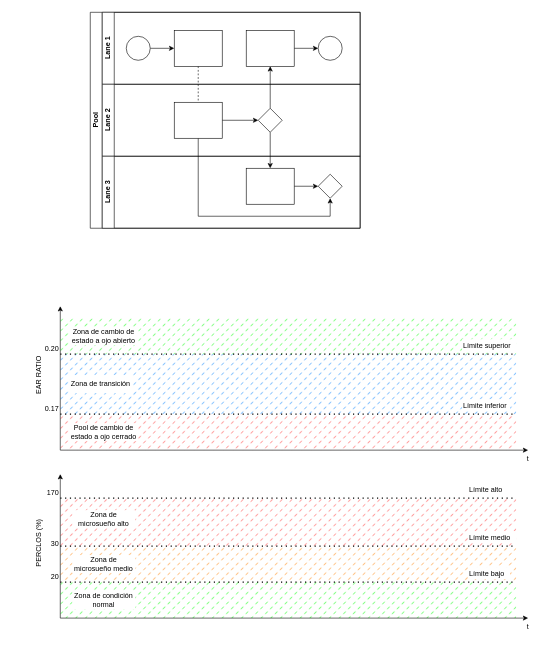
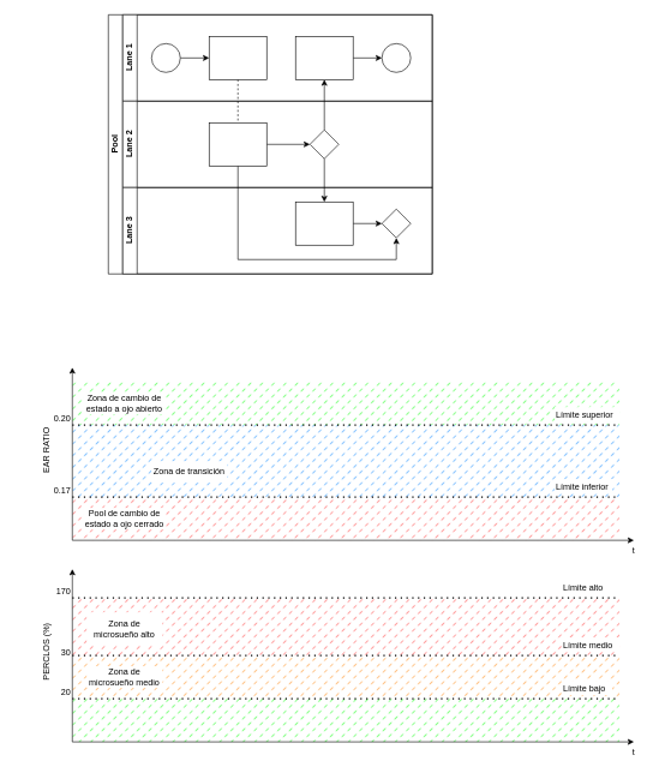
  <mxCell id="0" />
  <mxCell id="1" parent="0" />
  <mxCell id="2" value="" style="rounded=0;whiteSpace=wrap;html=1;strokeColor=none;fillStyle=dashed;fillColor=#FF3333;" vertex="1" parent="1"><mxGeometry x="100" y="830" width="760" height="80" as="geometry" /></mxCell>
  <mxCell id="3" value="" style="rounded=0;whiteSpace=wrap;html=1;strokeColor=none;fillStyle=dashed;fillColor=#FF8000;" vertex="1" parent="1"><mxGeometry x="100" y="910" width="760" height="60" as="geometry" /></mxCell>
  <mxCell id="4" value="" style="rounded=0;whiteSpace=wrap;html=1;strokeColor=none;fillStyle=dashed;fillColor=#00FF00;" vertex="1" parent="1"><mxGeometry x="100" y="970" width="760" height="60" as="geometry" /></mxCell>
  <mxCell id="5" value="" style="rounded=0;whiteSpace=wrap;html=1;strokeColor=none;fillStyle=dashed;fillColor=#FF3333;" vertex="1" parent="1"><mxGeometry x="100" y="690" width="760" height="60" as="geometry" /></mxCell>
  <mxCell id="6" value="" style="rounded=0;whiteSpace=wrap;html=1;strokeColor=none;fillStyle=dashed;fillColor=#00FF00;" vertex="1" parent="1"><mxGeometry x="100" y="530" width="760" height="60" as="geometry" /></mxCell>
  <mxCell id="7" value="" style="rounded=0;whiteSpace=wrap;html=1;strokeColor=none;fillStyle=dashed;fillColor=#007FFF;" vertex="1" parent="1"><mxGeometry x="100" y="590" width="760" height="100" as="geometry" /></mxCell>
  <mxCell id="8" value="Pool" style="swimlane;html=1;childLayout=stackLayout;resizeParent=1;resizeParentMax=0;horizontal=0;startSize=20;horizontalStack=0;" parent="1" vertex="1"><mxGeometry x="150" y="20" width="450" height="360" as="geometry" /></mxCell>
  <mxCell id="9" value="" style="edgeStyle=orthogonalEdgeStyle;rounded=0;orthogonalLoop=1;jettySize=auto;html=1;dashed=1;endArrow=none;endFill=0;" parent="8" source="16" target="22" edge="1"><mxGeometry relative="1" as="geometry" /></mxCell>
  <mxCell id="10" style="edgeStyle=orthogonalEdgeStyle;rounded=0;orthogonalLoop=1;jettySize=auto;html=1;endArrow=classic;endFill=1;" parent="8" source="23" target="18" edge="1"><mxGeometry relative="1" as="geometry" /></mxCell>
  <mxCell id="11" style="edgeStyle=orthogonalEdgeStyle;rounded=0;orthogonalLoop=1;jettySize=auto;html=1;endArrow=classic;endFill=1;" parent="8" source="23" target="26" edge="1"><mxGeometry relative="1" as="geometry" /></mxCell>
  <mxCell id="12" style="edgeStyle=orthogonalEdgeStyle;rounded=0;orthogonalLoop=1;jettySize=auto;html=1;endArrow=classic;endFill=1;" parent="8" source="22" target="27" edge="1"><mxGeometry relative="1" as="geometry"><Array as="points"><mxPoint x="180" y="340" /><mxPoint x="400" y="340" /></Array></mxGeometry></mxCell>
  <mxCell id="13" value="Lane 1" style="swimlane;html=1;startSize=20;horizontal=0;" parent="8" vertex="1"><mxGeometry x="20" width="430" height="120" as="geometry" /></mxCell>
  <mxCell id="14" value="" style="edgeStyle=orthogonalEdgeStyle;rounded=0;orthogonalLoop=1;jettySize=auto;html=1;" parent="13" source="15" target="16" edge="1"><mxGeometry relative="1" as="geometry" /></mxCell>
  <mxCell id="15" value="" style="ellipse;whiteSpace=wrap;html=1;" parent="13" vertex="1"><mxGeometry x="40" y="40" width="40" height="40" as="geometry" /></mxCell>
  <mxCell id="16" value="" style="rounded=0;whiteSpace=wrap;html=1;fontFamily=Helvetica;fontSize=12;fontColor=#000000;align=center;" parent="13" vertex="1"><mxGeometry x="120" y="30" width="80" height="60" as="geometry" /></mxCell>
  <mxCell id="17" value="" style="edgeStyle=orthogonalEdgeStyle;rounded=0;orthogonalLoop=1;jettySize=auto;html=1;endArrow=classic;endFill=1;" parent="13" source="18" target="19" edge="1"><mxGeometry relative="1" as="geometry" /></mxCell>
  <mxCell id="18" value="" style="rounded=0;whiteSpace=wrap;html=1;fontFamily=Helvetica;fontSize=12;fontColor=#000000;align=center;" parent="13" vertex="1"><mxGeometry x="240" y="30" width="80" height="60" as="geometry" /></mxCell>
  <mxCell id="19" value="" style="ellipse;whiteSpace=wrap;html=1;" parent="13" vertex="1"><mxGeometry x="360" y="40" width="40" height="40" as="geometry" /></mxCell>
  <mxCell id="20" value="Lane 2" style="swimlane;html=1;startSize=20;horizontal=0;" parent="8" vertex="1"><mxGeometry x="20" y="120" width="430" height="120" as="geometry" /></mxCell>
  <mxCell id="21" value="" style="edgeStyle=orthogonalEdgeStyle;rounded=0;orthogonalLoop=1;jettySize=auto;html=1;endArrow=classic;endFill=1;" parent="20" source="22" target="23" edge="1"><mxGeometry relative="1" as="geometry" /></mxCell>
  <mxCell id="22" value="" style="rounded=0;whiteSpace=wrap;html=1;fontFamily=Helvetica;fontSize=12;fontColor=#000000;align=center;" parent="20" vertex="1"><mxGeometry x="120" y="30" width="80" height="60" as="geometry" /></mxCell>
  <mxCell id="23" value="" style="rhombus;whiteSpace=wrap;html=1;fontFamily=Helvetica;fontSize=12;fontColor=#000000;align=center;" parent="20" vertex="1"><mxGeometry x="260" y="40" width="40" height="40" as="geometry" /></mxCell>
  <mxCell id="24" value="Lane 3" style="swimlane;html=1;startSize=20;horizontal=0;" parent="8" vertex="1"><mxGeometry x="20" y="240" width="430" height="120" as="geometry" /></mxCell>
  <mxCell id="25" value="" style="edgeStyle=orthogonalEdgeStyle;rounded=0;orthogonalLoop=1;jettySize=auto;html=1;endArrow=classic;endFill=1;" parent="24" source="26" target="27" edge="1"><mxGeometry relative="1" as="geometry" /></mxCell>
  <mxCell id="26" value="" style="rounded=0;whiteSpace=wrap;html=1;fontFamily=Helvetica;fontSize=12;fontColor=#000000;align=center;" parent="24" vertex="1"><mxGeometry x="240" y="20" width="80" height="60" as="geometry" /></mxCell>
  <mxCell id="27" value="" style="rhombus;whiteSpace=wrap;html=1;fontFamily=Helvetica;fontSize=12;fontColor=#000000;align=center;" parent="24" vertex="1"><mxGeometry x="360" y="30" width="40" height="40" as="geometry" /></mxCell>
  <mxCell id="28" value="" style="endArrow=classic;html=1;rounded=0;" edge="1" parent="1"><mxGeometry width="50" height="50" relative="1" as="geometry"><mxPoint x="100" y="750" as="sourcePoint" /><mxPoint x="100" y="510" as="targetPoint" /></mxGeometry></mxCell>
  <mxCell id="29" value="" style="endArrow=classic;html=1;rounded=0;" edge="1" parent="1"><mxGeometry width="50" height="50" relative="1" as="geometry"><mxPoint x="100" y="750" as="sourcePoint" /><mxPoint x="880" y="750" as="targetPoint" /></mxGeometry></mxCell>
  <mxCell id="30" value="" style="endArrow=classic;html=1;rounded=0;" edge="1" parent="1"><mxGeometry width="50" height="50" relative="1" as="geometry"><mxPoint x="100" y="1030" as="sourcePoint" /><mxPoint x="100" y="790" as="targetPoint" /></mxGeometry></mxCell>
  <mxCell id="31" value="" style="endArrow=classic;html=1;rounded=0;" edge="1" parent="1"><mxGeometry width="50" height="50" relative="1" as="geometry"><mxPoint x="100" y="1030" as="sourcePoint" /><mxPoint x="880" y="1030" as="targetPoint" /></mxGeometry></mxCell>
  <mxCell id="32" value="" style="endArrow=none;dashed=1;html=1;dashPattern=1 3;strokeWidth=2;rounded=0;" edge="1" parent="1"><mxGeometry width="50" height="50" relative="1" as="geometry"><mxPoint x="100" y="830" as="sourcePoint" /><mxPoint x="860" y="830" as="targetPoint" /></mxGeometry></mxCell>
  <mxCell id="33" value="" style="endArrow=none;dashed=1;html=1;dashPattern=1 3;strokeWidth=2;rounded=0;" edge="1" parent="1"><mxGeometry width="50" height="50" relative="1" as="geometry"><mxPoint x="100" y="910" as="sourcePoint" /><mxPoint x="860" y="910" as="targetPoint" /></mxGeometry></mxCell>
  <mxCell id="34" value="" style="endArrow=none;dashed=1;html=1;dashPattern=1 3;strokeWidth=2;rounded=0;" edge="1" parent="1"><mxGeometry width="50" height="50" relative="1" as="geometry"><mxPoint x="100" y="970" as="sourcePoint" /><mxPoint x="860" y="970" as="targetPoint" /></mxGeometry></mxCell>
  <mxCell id="35" value="PERCLOS (%)" style="text;html=1;align=center;verticalAlign=middle;whiteSpace=wrap;rounded=0;rotation=-90;" vertex="1" parent="1"><mxGeometry x="20" y="895" width="90" height="20" as="geometry" /></mxCell>
  <mxCell id="36" value="170" style="text;html=1;align=right;verticalAlign=bottom;whiteSpace=wrap;rounded=0;" vertex="1" parent="1"><mxGeometry x="40" y="800" width="60" height="30" as="geometry" /></mxCell>
  <mxCell id="37" value="30" style="text;html=1;align=right;verticalAlign=bottom;whiteSpace=wrap;rounded=0;" vertex="1" parent="1"><mxGeometry x="40" y="885" width="60" height="30" as="geometry" /></mxCell>
  <mxCell id="38" value="20" style="text;html=1;align=right;verticalAlign=bottom;whiteSpace=wrap;rounded=0;" vertex="1" parent="1"><mxGeometry x="40" y="940" width="60" height="30" as="geometry" /></mxCell>
  <mxCell id="39" value="Límite bajo" style="text;html=1;align=left;verticalAlign=bottom;whiteSpace=wrap;rounded=0;fillColor=default;" vertex="1" parent="1"><mxGeometry x="780" y="945" width="70" height="20" as="geometry" /></mxCell>
  <mxCell id="40" value="Límite medio" style="text;html=1;align=left;verticalAlign=bottom;whiteSpace=wrap;rounded=0;fillColor=default;" vertex="1" parent="1"><mxGeometry x="780" y="885" width="80" height="20" as="geometry" /></mxCell>
  <mxCell id="41" value="EAR RATIO" style="text;html=1;align=center;verticalAlign=middle;whiteSpace=wrap;rounded=0;rotation=-90;" vertex="1" parent="1"><mxGeometry x="20" y="615" width="90" height="20" as="geometry" /></mxCell>
  <mxCell id="42" value="t" style="text;html=1;align=center;verticalAlign=middle;whiteSpace=wrap;rounded=0;" vertex="1" parent="1"><mxGeometry x="850" y="750" width="60" height="30" as="geometry" /></mxCell>
  <mxCell id="43" value="t" style="text;html=1;align=center;verticalAlign=middle;whiteSpace=wrap;rounded=0;" vertex="1" parent="1"><mxGeometry x="850" y="1030" width="60" height="30" as="geometry" /></mxCell>
  <mxCell id="44" value="" style="endArrow=none;dashed=1;html=1;dashPattern=1 3;strokeWidth=2;rounded=0;" edge="1" parent="1"><mxGeometry width="50" height="50" relative="1" as="geometry"><mxPoint x="100" y="590" as="sourcePoint" /><mxPoint x="860" y="590" as="targetPoint" /></mxGeometry></mxCell>
  <mxCell id="45" value="" style="endArrow=none;dashed=1;html=1;dashPattern=1 3;strokeWidth=2;rounded=0;" edge="1" parent="1"><mxGeometry width="50" height="50" relative="1" as="geometry"><mxPoint x="100" y="690" as="sourcePoint" /><mxPoint x="860" y="690" as="targetPoint" /></mxGeometry></mxCell>
  <mxCell id="46" value="0.20" style="text;html=1;align=right;verticalAlign=bottom;whiteSpace=wrap;rounded=0;" vertex="1" parent="1"><mxGeometry x="40" y="560" width="60" height="30" as="geometry" /></mxCell>
  <mxCell id="47" value="0.17" style="text;html=1;align=right;verticalAlign=bottom;whiteSpace=wrap;rounded=0;" vertex="1" parent="1"><mxGeometry x="40" y="660" width="60" height="30" as="geometry" /></mxCell>
  <mxCell id="48" value="Límite inferior" style="text;html=1;align=left;verticalAlign=bottom;whiteSpace=wrap;rounded=0;fillColor=default;" vertex="1" parent="1"><mxGeometry x="770" y="665" width="80" height="20" as="geometry" /></mxCell>
  <mxCell id="49" value="Límite superior" style="text;html=1;align=left;verticalAlign=bottom;whiteSpace=wrap;rounded=0;fillColor=default;" vertex="1" parent="1"><mxGeometry x="770" y="565" width="90" height="20" as="geometry" /></mxCell>
  <mxCell id="50" value="Límite alto" style="text;html=1;align=left;verticalAlign=bottom;whiteSpace=wrap;rounded=0;fillColor=default;" vertex="1" parent="1"><mxGeometry x="780" y="805" width="80" height="20" as="geometry" /></mxCell>
- <mxCell id="51" value="Zona de transición" style="text;html=1;align=center;verticalAlign=middle;whiteSpace=wrap;rounded=0;fillColor=default;" vertex="1" parent="1"><mxGeometry x="115" y="625" width="105" height="30" as="geometry" /></mxCell>
+ <mxCell id="51" value="Zona de transición" style="text;html=1;align=center;verticalAlign=middle;whiteSpace=wrap;rounded=0;fillColor=default;" vertex="1" parent="1"><mxGeometry x="210" y="640" width="105" height="30" as="geometry" /></mxCell>
  <mxCell id="52" value="Pool de cambio de estado a ojo cerrado" style="text;html=1;align=center;verticalAlign=middle;whiteSpace=wrap;rounded=0;fillColor=default;" vertex="1" parent="1"><mxGeometry x="115" y="705" width="115" height="30" as="geometry" /></mxCell>
  <mxCell id="53" value="Zona de cambio de estado a ojo abierto" style="text;html=1;align=center;verticalAlign=middle;whiteSpace=wrap;rounded=0;fillColor=default;" vertex="1" parent="1"><mxGeometry x="115" y="545" width="115" height="30" as="geometry" /></mxCell>
- <mxCell id="54" value="Zona de condición normal" style="text;html=1;align=center;verticalAlign=middle;whiteSpace=wrap;rounded=0;fillColor=default;" vertex="1" parent="1"><mxGeometry x="120" y="985" width="105" height="30" as="geometry" /></mxCell>
  <mxCell id="55" value="Zona de microsueño medio" style="text;html=1;align=center;verticalAlign=middle;whiteSpace=wrap;rounded=0;fillColor=default;" vertex="1" parent="1"><mxGeometry x="120" y="925" width="105" height="30" as="geometry" /></mxCell>
- <mxCell id="56" value="Zona de microsueño alto" style="text;html=1;align=center;verticalAlign=middle;whiteSpace=wrap;rounded=0;fillColor=default;" vertex="1" parent="1"><mxGeometry x="120" y="850" width="105" height="30" as="geometry" /></mxCell>
+ <mxCell id="56" value="Zona de microsueño alto" style="text;html=1;align=center;verticalAlign=middle;whiteSpace=wrap;rounded=0;fillColor=default;" vertex="1" parent="1"><mxGeometry x="120" y="850" width="105" height="45" as="geometry" /></mxCell>
